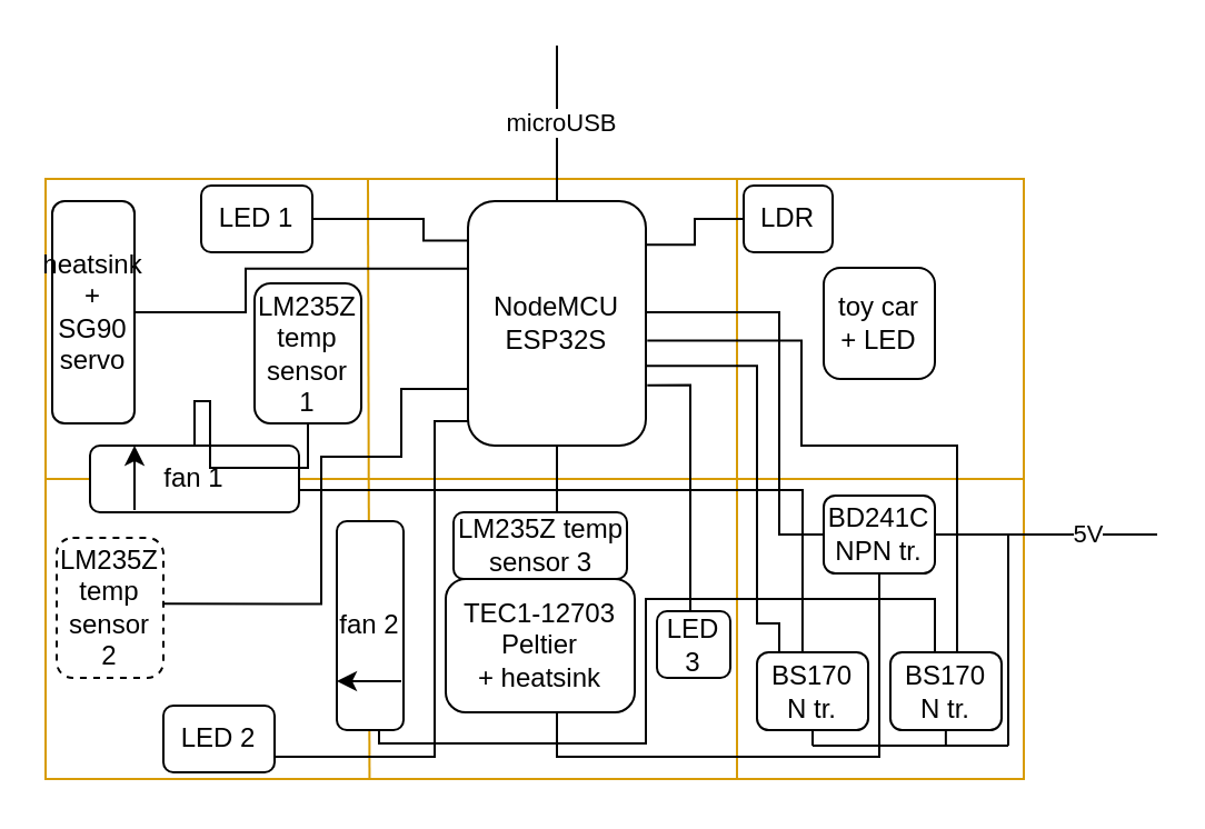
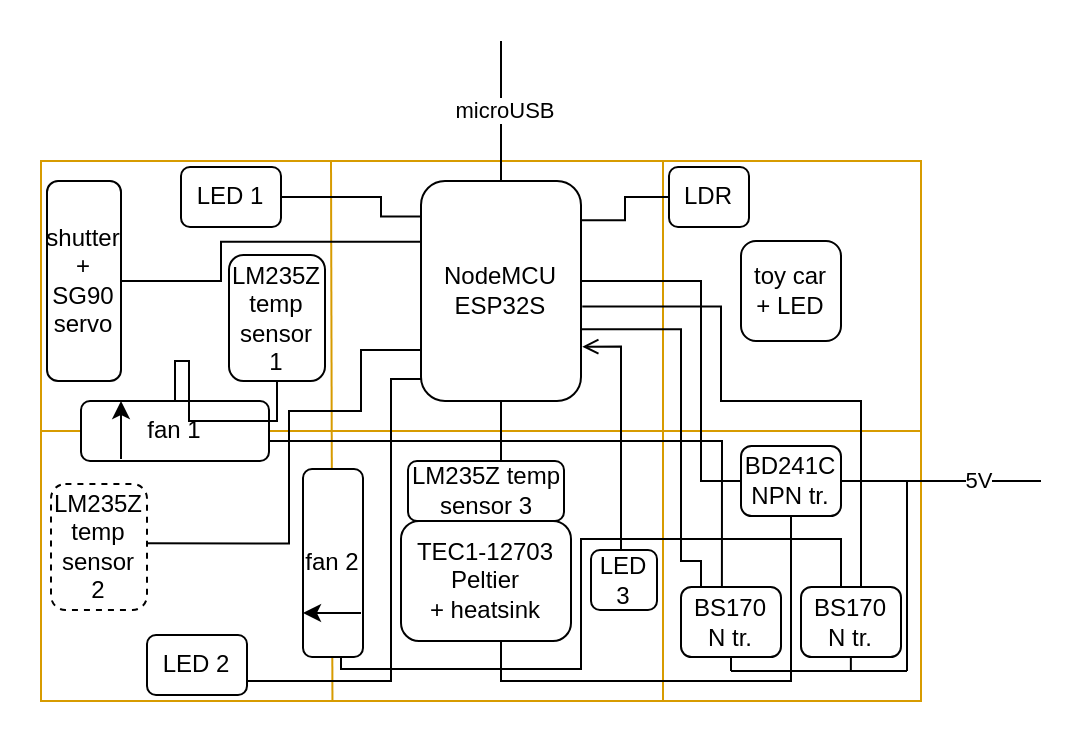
  <mxCell id="0" />
  <mxCell id="1" parent="0" />
  <mxCell id="2" value="" style="rounded=0;whiteSpace=wrap;html=1;strokeColor=#D79B00;" parent="1" vertex="1"><mxGeometry x="20" y="80" width="440" height="270" as="geometry" /></mxCell>
  <mxCell id="3" value="NodeMCU&lt;br&gt;ESP32S" style="rounded=1;whiteSpace=wrap;html=1;" parent="1" vertex="1"><mxGeometry x="210" y="90" width="80" height="110" as="geometry" /></mxCell>
  <mxCell id="4" value="" style="endArrow=none;html=1;rounded=0;exitX=0.5;exitY=0;exitDx=0;exitDy=0;" parent="1" source="3" edge="1"><mxGeometry width="50" height="50" relative="1" as="geometry"><mxPoint x="225" y="0" as="sourcePoint" /><mxPoint x="250" y="20" as="targetPoint" /></mxGeometry></mxCell>
  <mxCell id="5" value="microUSB" style="edgeLabel;html=1;align=center;verticalAlign=middle;resizable=0;points=[];" parent="4" vertex="1" connectable="0"><mxGeometry x="0.027" y="-1" relative="1" as="geometry"><mxPoint as="offset" /></mxGeometry></mxCell>
  <mxCell id="6" value="" style="endArrow=none;html=1;rounded=0;entryX=1;entryY=0.5;entryDx=0;entryDy=0;exitX=0;exitY=0.5;exitDx=0;exitDy=0;fillColor=#ffe6cc;strokeColor=#d79b00;" parent="1" source="17" target="2" edge="1"><mxGeometry width="50" height="50" relative="1" as="geometry"><mxPoint x="-90" y="325" as="sourcePoint" /><mxPoint x="-40" y="275" as="targetPoint" /></mxGeometry></mxCell>
  <mxCell id="7" value="" style="endArrow=none;html=1;rounded=0;exitX=0.313;exitY=1.002;exitDx=0;exitDy=0;exitPerimeter=0;fillColor=#ffe6cc;strokeColor=#d79b00;" parent="1" edge="1"><mxGeometry width="50" height="50" relative="1" as="geometry"><mxPoint x="165.72" y="350.54" as="sourcePoint" /><mxPoint x="165" y="80" as="targetPoint" /></mxGeometry></mxCell>
  <mxCell id="8" value="" style="endArrow=none;html=1;rounded=0;entryX=0.75;entryY=0;entryDx=0;entryDy=0;exitX=0.75;exitY=1;exitDx=0;exitDy=0;fillColor=#ffe6cc;strokeColor=#d79b00;" parent="1" edge="1"><mxGeometry width="50" height="50" relative="1" as="geometry"><mxPoint x="331" y="350" as="sourcePoint" /><mxPoint x="331" y="80" as="targetPoint" /></mxGeometry></mxCell>
  <mxCell id="9" value="LM235Z&lt;br&gt;temp&lt;div&gt;sensor&lt;/div&gt;&lt;div&gt;1&lt;/div&gt;" style="rounded=1;whiteSpace=wrap;html=1;" parent="1" vertex="1"><mxGeometry x="114" y="127" width="48" height="63" as="geometry" /></mxCell>
  <mxCell id="10" style="edgeStyle=orthogonalEdgeStyle;rounded=0;orthogonalLoop=1;jettySize=auto;html=1;entryX=0;entryY=0.75;entryDx=0;entryDy=0;endArrow=none;endFill=0;exitX=0.978;exitY=0.471;exitDx=0;exitDy=0;exitPerimeter=0;" parent="1" edge="1" source="44"><mxGeometry relative="1" as="geometry"><mxPoint x="63" y="272" as="sourcePoint" /><mxPoint x="210" y="174.5" as="targetPoint" /><Array as="points"><mxPoint x="144" y="271" /><mxPoint x="144" y="205" /><mxPoint x="180" y="205" /><mxPoint x="180" y="174" /></Array></mxGeometry></mxCell>
  <mxCell id="11" style="edgeStyle=orthogonalEdgeStyle;rounded=0;orthogonalLoop=1;jettySize=auto;html=1;entryX=0.5;entryY=1;entryDx=0;entryDy=0;endArrow=none;endFill=0;" parent="1" source="12" target="3" edge="1"><mxGeometry relative="1" as="geometry"><Array as="points"><mxPoint x="250" y="220" /><mxPoint x="250" y="220" /></Array></mxGeometry></mxCell>
  <mxCell id="12" value="LM235Z temp&lt;br&gt;&lt;span style=&quot;background-color: initial;&quot;&gt;sensor 3&lt;/span&gt;" style="rounded=1;whiteSpace=wrap;html=1;" parent="1" vertex="1"><mxGeometry x="203.5" y="230" width="78" height="30" as="geometry" /></mxCell>
  <mxCell id="13" value="TEC1-12703&lt;br&gt;Peltier&lt;br&gt;+ heatsink" style="rounded=1;whiteSpace=wrap;html=1;" parent="1" vertex="1"><mxGeometry x="200" y="260" width="85" height="60" as="geometry" /></mxCell>
  <mxCell id="14" value="LDR" style="rounded=1;whiteSpace=wrap;html=1;" parent="1" vertex="1"><mxGeometry x="334" y="83" width="40" height="30" as="geometry" /></mxCell>
  <mxCell id="15" value="toy car&lt;br&gt;+ LED" style="rounded=1;whiteSpace=wrap;html=1;" parent="1" vertex="1"><mxGeometry x="370" y="120" width="50" height="50" as="geometry" /></mxCell>
  <mxCell id="16" value="" style="endArrow=none;html=1;rounded=0;entryX=1;entryY=0.5;entryDx=0;entryDy=0;exitX=0;exitY=0.5;exitDx=0;exitDy=0;fillColor=#ffe6cc;strokeColor=#d79b00;" parent="1" source="2" target="17" edge="1"><mxGeometry width="50" height="50" relative="1" as="geometry"><mxPoint x="280" y="355" as="sourcePoint" /><mxPoint x="720" y="355" as="targetPoint" /></mxGeometry></mxCell>
  <mxCell id="17" value="fan 1" style="rounded=1;whiteSpace=wrap;html=1;" parent="1" vertex="1"><mxGeometry x="40" y="200" width="94" height="30" as="geometry" /></mxCell>
  <mxCell id="18" value="fan 2" style="rounded=1;whiteSpace=wrap;html=1;direction=south;" parent="1" vertex="1"><mxGeometry x="151" y="234" width="30" height="94" as="geometry" /></mxCell>
- <mxCell id="19" value="heatsink&lt;div&gt;+&lt;br&gt;SG90&lt;br&gt;servo&lt;/div&gt;" style="rounded=1;whiteSpace=wrap;html=1;" parent="1" vertex="1"><mxGeometry x="23" y="90" width="37" height="100" as="geometry" /></mxCell>
+ <mxCell id="19" value="shutter&lt;div&gt;+&lt;br&gt;SG90&lt;br&gt;servo&lt;/div&gt;" style="rounded=1;whiteSpace=wrap;html=1;" parent="1" vertex="1"><mxGeometry x="23" y="90" width="37" height="100" as="geometry" /></mxCell>
  <mxCell id="20" value="LED 1" style="rounded=1;whiteSpace=wrap;html=1;" parent="1" vertex="1"><mxGeometry x="90" y="83" width="50" height="30" as="geometry" /></mxCell>
  <mxCell id="21" value="&lt;div&gt;&lt;span style=&quot;background-color: initial;&quot;&gt;LED 2&lt;/span&gt;&lt;br&gt;&lt;/div&gt;" style="rounded=1;whiteSpace=wrap;html=1;" parent="1" vertex="1"><mxGeometry x="73" y="317" width="50" height="30" as="geometry" /></mxCell>
- <mxCell id="22" style="edgeStyle=orthogonalEdgeStyle;rounded=0;orthogonalLoop=1;jettySize=auto;html=1;entryX=1.008;entryY=0.753;entryDx=0;entryDy=0;entryPerimeter=0;endArrow=none;endFill=0;" parent="1" source="23" target="3" edge="1"><mxGeometry relative="1" as="geometry"><Array as="points"><mxPoint x="310" y="173" /></Array></mxGeometry></mxCell>
+ <mxCell id="22" style="edgeStyle=orthogonalEdgeStyle;rounded=0;orthogonalLoop=1;jettySize=auto;html=1;entryX=1.008;entryY=0.753;entryDx=0;entryDy=0;entryPerimeter=0;endArrow=open;endFill=0;" parent="1" source="23" target="3" edge="1"><mxGeometry relative="1" as="geometry"><Array as="points"><mxPoint x="310" y="173" /></Array></mxGeometry></mxCell>
  <mxCell id="23" value="&lt;div&gt;&lt;span style=&quot;background-color: initial;&quot;&gt;LED 3&lt;/span&gt;&lt;br&gt;&lt;/div&gt;" style="rounded=1;whiteSpace=wrap;html=1;" parent="1" vertex="1"><mxGeometry x="295" y="274.5" width="33" height="30" as="geometry" /></mxCell>
  <mxCell id="24" style="edgeStyle=orthogonalEdgeStyle;rounded=0;orthogonalLoop=1;jettySize=auto;html=1;entryX=0.001;entryY=0.161;entryDx=0;entryDy=0;entryPerimeter=0;endArrow=none;endFill=0;" parent="1" source="20" target="3" edge="1"><mxGeometry relative="1" as="geometry"><Array as="points"><mxPoint x="190" y="98" /><mxPoint x="190" y="108" /></Array></mxGeometry></mxCell>
  <mxCell id="25" style="edgeStyle=orthogonalEdgeStyle;rounded=0;orthogonalLoop=1;jettySize=auto;html=1;entryX=0.004;entryY=0.276;entryDx=0;entryDy=0;entryPerimeter=0;endArrow=none;endFill=0;" parent="1" source="19" target="3" edge="1"><mxGeometry relative="1" as="geometry"><mxPoint x="211" y="120" as="targetPoint" /><Array as="points"><mxPoint x="110" y="140" /><mxPoint x="110" y="120" /><mxPoint x="210" y="120" /></Array></mxGeometry></mxCell>
  <mxCell id="26" style="edgeStyle=orthogonalEdgeStyle;rounded=0;orthogonalLoop=1;jettySize=auto;html=1;endArrow=none;endFill=0;" parent="1" source="9" target="17" edge="1"><mxGeometry relative="1" as="geometry" /></mxCell>
  <mxCell id="27" style="edgeStyle=orthogonalEdgeStyle;rounded=0;orthogonalLoop=1;jettySize=auto;html=1;entryX=0.002;entryY=0.9;entryDx=0;entryDy=0;entryPerimeter=0;endArrow=none;endFill=0;" parent="1" source="21" target="3" edge="1"><mxGeometry relative="1" as="geometry"><Array as="points"><mxPoint x="195" y="340" /><mxPoint x="195" y="189" /></Array></mxGeometry></mxCell>
  <mxCell id="28" style="edgeStyle=orthogonalEdgeStyle;rounded=0;orthogonalLoop=1;jettySize=auto;html=1;entryX=0.997;entryY=0.178;entryDx=0;entryDy=0;entryPerimeter=0;endArrow=none;endFill=0;" parent="1" source="14" target="3" edge="1"><mxGeometry relative="1" as="geometry" /></mxCell>
  <mxCell id="29" value="BD241C&lt;br&gt;NPN tr." style="rounded=1;whiteSpace=wrap;html=1;" parent="1" vertex="1"><mxGeometry x="370" y="222.5" width="50" height="35" as="geometry" /></mxCell>
  <mxCell id="30" value="BS170&lt;br&gt;N tr." style="rounded=1;whiteSpace=wrap;html=1;" parent="1" vertex="1"><mxGeometry x="340" y="293" width="50" height="35" as="geometry" /></mxCell>
  <mxCell id="31" value="BS170&lt;br&gt;N tr." style="rounded=1;whiteSpace=wrap;html=1;" parent="1" vertex="1"><mxGeometry x="400" y="293" width="50" height="35" as="geometry" /></mxCell>
  <mxCell id="32" style="edgeStyle=orthogonalEdgeStyle;rounded=0;orthogonalLoop=1;jettySize=auto;html=1;endArrow=none;endFill=0;" parent="1" source="29" edge="1"><mxGeometry relative="1" as="geometry"><mxPoint x="290" y="140" as="targetPoint" /><Array as="points"><mxPoint x="350" y="240" /><mxPoint x="350" y="140" /><mxPoint x="290" y="140" /></Array></mxGeometry></mxCell>
  <mxCell id="33" style="edgeStyle=orthogonalEdgeStyle;rounded=0;orthogonalLoop=1;jettySize=auto;html=1;endArrow=none;endFill=0;" parent="1" source="13" edge="1"><mxGeometry relative="1" as="geometry"><mxPoint x="395" y="258" as="targetPoint" /><Array as="points"><mxPoint x="250" y="340" /><mxPoint x="395" y="340" /><mxPoint x="395" y="258" /></Array></mxGeometry></mxCell>
  <mxCell id="34" value="" style="endArrow=none;html=1;rounded=0;" parent="1" edge="1"><mxGeometry width="50" height="50" relative="1" as="geometry"><mxPoint x="365" y="335" as="sourcePoint" /><mxPoint x="365" y="328" as="targetPoint" /></mxGeometry></mxCell>
  <mxCell id="35" value="" style="endArrow=none;html=1;rounded=0;" parent="1" edge="1"><mxGeometry width="50" height="50" relative="1" as="geometry"><mxPoint x="424.93" y="335" as="sourcePoint" /><mxPoint x="424.93" y="328" as="targetPoint" /></mxGeometry></mxCell>
  <mxCell id="36" style="edgeStyle=orthogonalEdgeStyle;rounded=0;orthogonalLoop=1;jettySize=auto;html=1;entryX=1.003;entryY=0.674;entryDx=0;entryDy=0;entryPerimeter=0;endArrow=none;endFill=0;" parent="1" source="30" target="3" edge="1"><mxGeometry relative="1" as="geometry"><Array as="points"><mxPoint x="350" y="280" /><mxPoint x="340" y="280" /><mxPoint x="340" y="164" /><mxPoint x="290" y="164" /></Array></mxGeometry></mxCell>
  <mxCell id="37" style="edgeStyle=orthogonalEdgeStyle;rounded=0;orthogonalLoop=1;jettySize=auto;html=1;entryX=1.008;entryY=0.571;entryDx=0;entryDy=0;entryPerimeter=0;endArrow=none;endFill=0;" parent="1" source="31" target="3" edge="1"><mxGeometry relative="1" as="geometry"><Array as="points"><mxPoint x="430" y="200" /><mxPoint x="360" y="200" /><mxPoint x="360" y="153" /></Array></mxGeometry></mxCell>
  <mxCell id="38" style="edgeStyle=orthogonalEdgeStyle;rounded=0;orthogonalLoop=1;jettySize=auto;html=1;entryX=0.409;entryY=0.009;entryDx=0;entryDy=0;entryPerimeter=0;endArrow=none;endFill=0;" parent="1" source="17" target="30" edge="1"><mxGeometry relative="1" as="geometry"><Array as="points"><mxPoint x="361" y="220" /></Array></mxGeometry></mxCell>
  <mxCell id="39" style="edgeStyle=orthogonalEdgeStyle;rounded=0;orthogonalLoop=1;jettySize=auto;html=1;endArrow=none;endFill=0;" parent="1" source="18" edge="1"><mxGeometry relative="1" as="geometry"><mxPoint x="420" y="293" as="targetPoint" /><Array as="points"><mxPoint x="170" y="334" /><mxPoint x="290" y="334" /><mxPoint x="290" y="269" /><mxPoint x="420" y="269" /></Array></mxGeometry></mxCell>
  <mxCell id="40" value="" style="endArrow=none;html=1;rounded=0;exitX=1;exitY=0.5;exitDx=0;exitDy=0;" parent="1" source="29" edge="1"><mxGeometry width="50" height="50" relative="1" as="geometry"><mxPoint x="520" y="260" as="sourcePoint" /><mxPoint x="520" y="240" as="targetPoint" /></mxGeometry></mxCell>
  <mxCell id="41" value="5V" style="edgeLabel;html=1;align=center;verticalAlign=middle;resizable=0;points=[];" parent="40" vertex="1" connectable="0"><mxGeometry x="0.369" y="1" relative="1" as="geometry"><mxPoint as="offset" /></mxGeometry></mxCell>
  <mxCell id="42" value="" style="endArrow=none;html=1;rounded=0;" edge="1" parent="1"><mxGeometry width="50" height="50" relative="1" as="geometry"><mxPoint x="365" y="335" as="sourcePoint" /><mxPoint x="453" y="335" as="targetPoint" /></mxGeometry></mxCell>
  <mxCell id="43" value="" style="endArrow=none;html=1;rounded=0;" edge="1" parent="1"><mxGeometry width="50" height="50" relative="1" as="geometry"><mxPoint x="453" y="335" as="sourcePoint" /><mxPoint x="453" y="240" as="targetPoint" /></mxGeometry></mxCell>
  <mxCell id="44" value="LM235Z&lt;br&gt;temp&lt;div&gt;sensor&lt;/div&gt;&lt;div&gt;2&lt;/div&gt;" style="rounded=1;whiteSpace=wrap;html=1;dashed=1;" vertex="1" parent="1"><mxGeometry x="25" y="241.5" width="48" height="63" as="geometry" /></mxCell>
  <mxCell id="45" value="" style="endArrow=classic;html=1;rounded=0;" edge="1" parent="1"><mxGeometry width="50" height="50" relative="1" as="geometry"><mxPoint x="180" y="306" as="sourcePoint" /><mxPoint x="151" y="306" as="targetPoint" /></mxGeometry></mxCell>
  <mxCell id="46" value="" style="endArrow=classic;html=1;rounded=0;exitX=0.213;exitY=0.966;exitDx=0;exitDy=0;exitPerimeter=0;" edge="1" parent="1" source="17"><mxGeometry width="50" height="50" relative="1" as="geometry"><mxPoint x="60" y="219.68" as="sourcePoint" /><mxPoint x="60" y="200" as="targetPoint" /></mxGeometry></mxCell>
